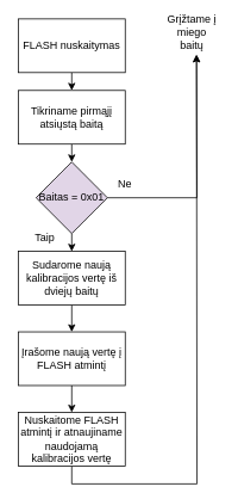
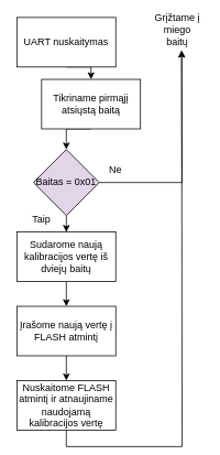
  <mxCell id="0" />
  <mxCell id="1" parent="0" />
  <mxCell id="2" style="edgeStyle=orthogonalEdgeStyle;rounded=0;orthogonalLoop=1;jettySize=auto;html=1;exitX=0.5;exitY=1;exitDx=0;exitDy=0;entryX=0.5;entryY=0;entryDx=0;entryDy=0;" edge="1" parent="1" source="3" target="5"><mxGeometry relative="1" as="geometry" /></mxCell>
- <mxCell id="3" value="FLASH nuskaitymas" style="rounded=0;whiteSpace=wrap;html=1;" vertex="1" parent="1"><mxGeometry x="20" y="20" width="120" height="60" as="geometry" /></mxCell>
+ <mxCell id="3" value="UART nuskaitymas" style="rounded=0;whiteSpace=wrap;html=1;" vertex="1" parent="1"><mxGeometry x="20" y="20" width="120" height="60" as="geometry" /></mxCell>
  <mxCell id="4" style="edgeStyle=orthogonalEdgeStyle;rounded=0;orthogonalLoop=1;jettySize=auto;html=1;exitX=0.5;exitY=1;exitDx=0;exitDy=0;entryX=0.5;entryY=0;entryDx=0;entryDy=0;" edge="1" parent="1" source="5" target="8"><mxGeometry relative="1" as="geometry" /></mxCell>
- <mxCell id="5" value="Tikriname pirmąjį atsiųstą baitą" style="rounded=0;whiteSpace=wrap;html=1;" vertex="1" parent="1"><mxGeometry x="20" y="100" width="120" height="60" as="geometry" /></mxCell>
+ <mxCell id="5" value="Tikriname pirmąjį atsiųstą baitą" style="rounded=0;whiteSpace=wrap;html=1;" vertex="1" parent="1"><mxGeometry x="50" y="95" width="120" height="60" as="geometry" /></mxCell>
  <mxCell id="6" style="edgeStyle=orthogonalEdgeStyle;rounded=0;orthogonalLoop=1;jettySize=auto;html=1;exitX=1;exitY=0.5;exitDx=0;exitDy=0;" edge="1" parent="1" source="8"><mxGeometry relative="1" as="geometry"><mxPoint x="220" y="60" as="targetPoint" /></mxGeometry></mxCell>
  <mxCell id="7" style="edgeStyle=orthogonalEdgeStyle;rounded=0;orthogonalLoop=1;jettySize=auto;html=1;exitX=0.5;exitY=1;exitDx=0;exitDy=0;entryX=0.5;entryY=0;entryDx=0;entryDy=0;" edge="1" parent="1" source="8" target="11"><mxGeometry relative="1" as="geometry" /></mxCell>
  <mxCell id="8" value="Baitas = 0x01" style="rhombus;whiteSpace=wrap;html=1;fillColor=#e1d5e7;" vertex="1" parent="1"><mxGeometry x="40" y="180" width="80" height="80" as="geometry" /></mxCell>
  <mxCell id="9" value="Grįžtame į miego baitų" style="text;html=1;strokeColor=none;fillColor=none;align=center;verticalAlign=middle;whiteSpace=wrap;rounded=0;" vertex="1" parent="1"><mxGeometry x="185" y="20" width="60" height="30" as="geometry" /></mxCell>
  <mxCell id="10" style="edgeStyle=orthogonalEdgeStyle;rounded=0;orthogonalLoop=1;jettySize=auto;html=1;exitX=0.5;exitY=1;exitDx=0;exitDy=0;entryX=0.5;entryY=0;entryDx=0;entryDy=0;" edge="1" parent="1" source="11" target="15"><mxGeometry relative="1" as="geometry" /></mxCell>
  <mxCell id="11" value="Sudarome naują kalibracijos vertę iš dviejų baitų" style="rounded=0;whiteSpace=wrap;html=1;" vertex="1" parent="1"><mxGeometry x="20" y="280" width="120" height="60" as="geometry" /></mxCell>
  <mxCell id="12" value="Taip" style="text;html=1;strokeColor=none;fillColor=none;align=center;verticalAlign=middle;whiteSpace=wrap;rounded=0;" vertex="1" parent="1"><mxGeometry x="20" y="250" width="60" height="30" as="geometry" /></mxCell>
  <mxCell id="13" value="Ne" style="text;html=1;strokeColor=none;fillColor=none;align=center;verticalAlign=middle;whiteSpace=wrap;rounded=0;" vertex="1" parent="1"><mxGeometry x="110" y="190" width="60" height="30" as="geometry" /></mxCell>
  <mxCell id="14" style="edgeStyle=orthogonalEdgeStyle;rounded=0;orthogonalLoop=1;jettySize=auto;html=1;exitX=0.5;exitY=1;exitDx=0;exitDy=0;entryX=0.5;entryY=0;entryDx=0;entryDy=0;" edge="1" parent="1" source="15" target="17"><mxGeometry relative="1" as="geometry" /></mxCell>
  <mxCell id="15" value="Įrašome naują vertę į FLASH atmintį" style="rounded=0;whiteSpace=wrap;html=1;" vertex="1" parent="1"><mxGeometry x="20" y="370" width="120" height="60" as="geometry" /></mxCell>
  <mxCell id="16" style="edgeStyle=orthogonalEdgeStyle;rounded=0;orthogonalLoop=1;jettySize=auto;html=1;exitX=0.5;exitY=1;exitDx=0;exitDy=0;" edge="1" parent="1" source="17"><mxGeometry relative="1" as="geometry"><mxPoint x="220" y="60" as="targetPoint" /></mxGeometry></mxCell>
  <mxCell id="17" value="Nuskaitome FLASH atmintį ir atnaujiname naudojamą kalibracijos vertę" style="rounded=0;whiteSpace=wrap;html=1;" vertex="1" parent="1"><mxGeometry x="20" y="460" width="120" height="60" as="geometry" /></mxCell>
